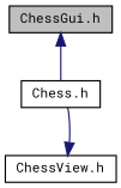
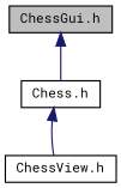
  digraph {
    fontname="Roboto Mono"
    node [color=black fontname="Roboto Mono" fontsize=10 shape=record]
    edge [color=midnightblue dir=back fontname="Roboto Mono" fontsize=10 labelfontname=Helvetica labelfontsize=10 style=solid]
    n1 [fillcolor=grey75 fontcolor=black height=0.2 label="ChessGui.h" style=filled width=0.4]
    n2 [height=0.2 label="Chess.h" width=0.4]
    n3 [height=0.2 label="ChessView.h" width=0.4]
    n1 -> n2
-   n3 -> n2
+   n2 -> n3
  }
